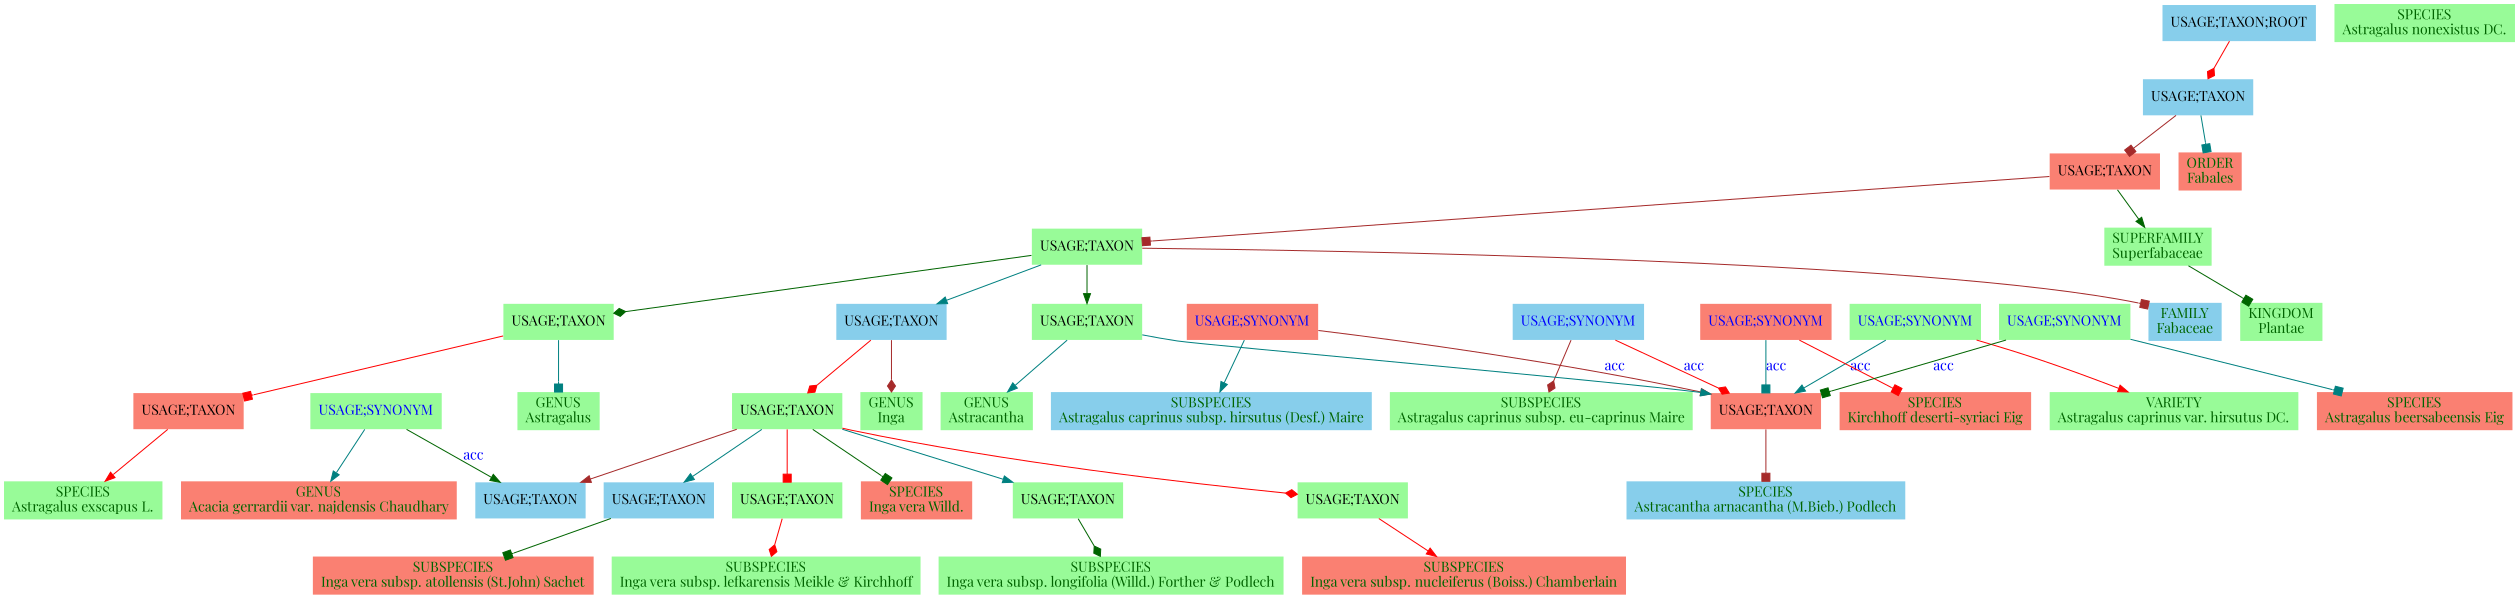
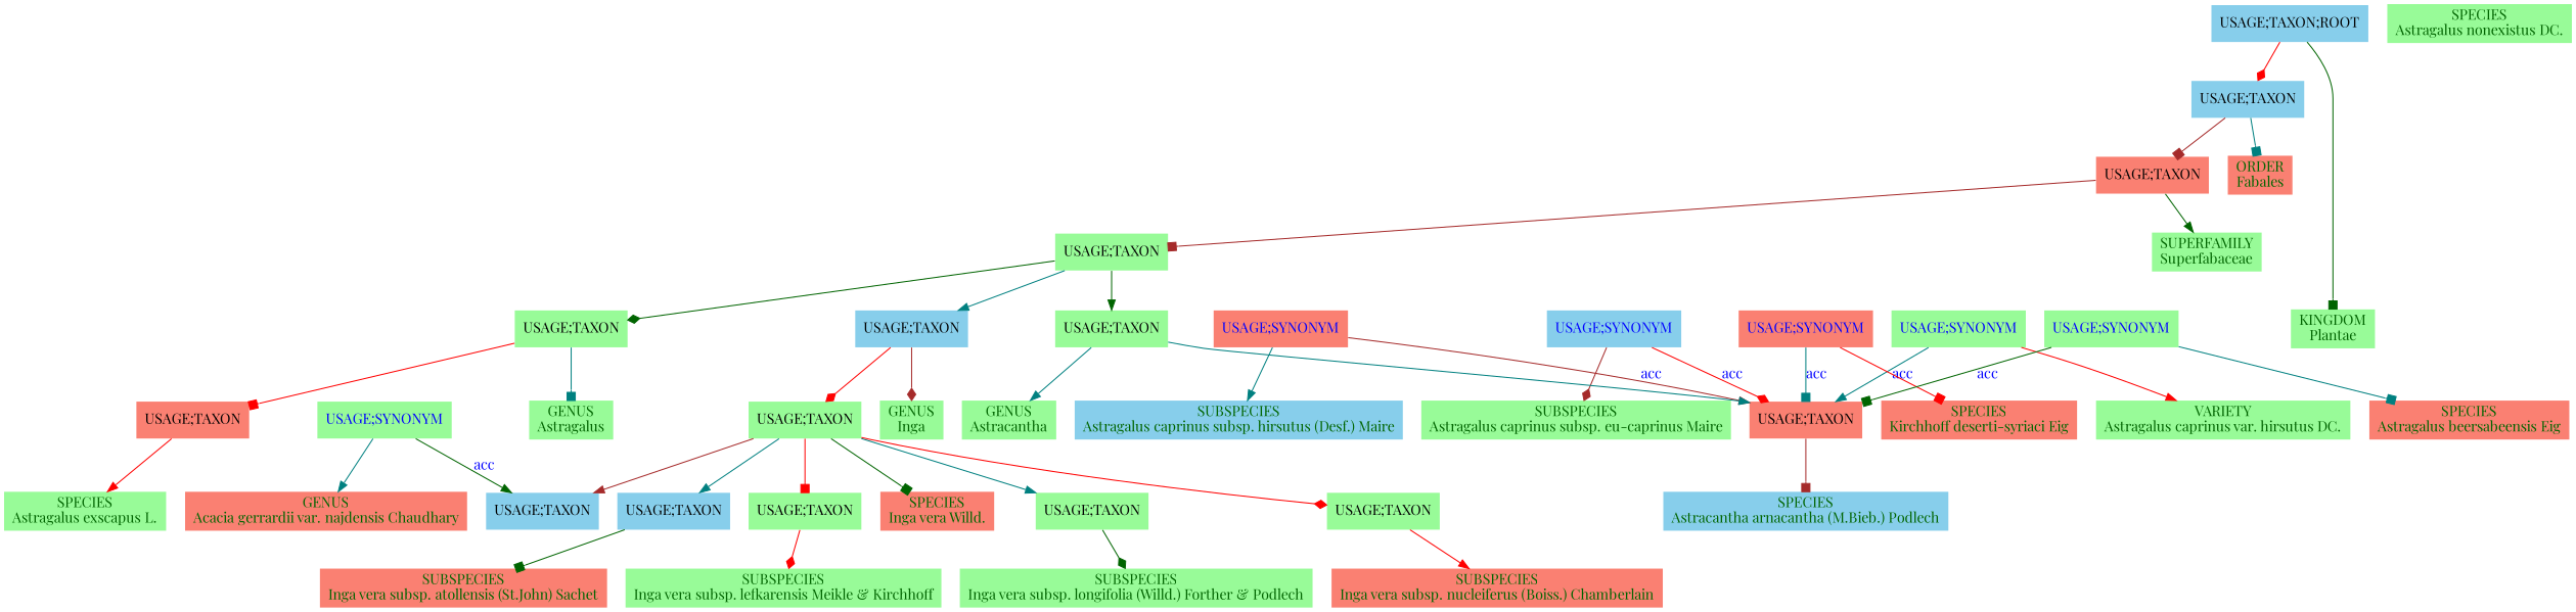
  digraph {
    fontname="Playfair Display"
    node [color=darkorange fillcolor=palegreen fontcolor=darkgreen fontname="Playfair Display" shape=plaintext style=filled]
    edge [arrowhead=normal color=teal fontname="Playfair Display"]
    n1 [fillcolor=salmon label="SPECIES\nInga vera Willd."]
    n2 [label="USAGE;TAXON" fontcolor=""]
    n3 [color=brown fillcolor=skyblue label="USAGE;TAXON" fontcolor=""]
    n4 [color=red label="USAGE;TAXON" fontcolor=""]
    n5 [label="USAGE;TAXON" fontcolor=""]
    n6 [color=brown fillcolor=skyblue label="USAGE;TAXON" fontcolor=""]
    n7 [color=brown label="USAGE;TAXON" fontcolor=""]
    n8 [color=red label="SUBSPECIES\nInga vera subsp. longifolia (Willd.) Forther & Podlech"]
    n9 [color=red fillcolor=salmon label="SUBSPECIES\nInga vera subsp. nucleiferus (Boiss.) Chamberlain"]
    n10 [color=red fillcolor=salmon label="SUBSPECIES\nInga vera subsp. atollensis (St.John) Sachet"]
    n11 [color=brown label="SUBSPECIES\nInga vera subsp. lefkarensis Meikle & Kirchhoff"]
    n12 [fillcolor=skyblue label="SPECIES\nAstracantha arnacantha (M.Bieb.) Podlech"]
    n13 [fillcolor=salmon label="USAGE;TAXON" fontcolor=""]
    n14 [color=red label="SPECIES\nAstragalus exscapus L."]
    n15 [fillcolor=salmon label="USAGE;TAXON" fontcolor=""]
    n16 [fillcolor=salmon label="GENUS\nAcacia gerrardii var. najdensis Chaudhary"]
    n17 [color=brown fontcolor=blue label="USAGE;SYNONYM"]
    n18 [color=brown fillcolor=skyblue label="SUBSPECIES\nAstragalus caprinus subsp. hirsutus (Desf.) Maire"]
    n19 [fillcolor=salmon fontcolor=blue label="USAGE;SYNONYM"]
    n20 [label="SUBSPECIES\nAstragalus caprinus subsp. eu-caprinus Maire"]
    n21 [fillcolor=skyblue fontcolor=blue label="USAGE;SYNONYM"]
    n22 [label="VARIETY\nAstragalus caprinus var. hirsutus DC."]
    n23 [fontcolor=blue label="USAGE;SYNONYM"]
    n24 [color=brown fillcolor=salmon label="SPECIES\nKirchhoff deserti-syriaci Eig"]
    n25 [color=red fillcolor=salmon fontcolor=blue label="USAGE;SYNONYM"]
    n26 [color=red fillcolor=salmon label="SPECIES\nAstragalus beersabeensis Eig"]
    n27 [color=red fontcolor=blue label="USAGE;SYNONYM"]
    n28 [color=brown label="SPECIES\nAstragalus nonexistus DC."]
    n29 [color=red label="KINGDOM\nPlantae"]
    n30 [color=brown fillcolor=skyblue label="USAGE;TAXON;ROOT" fontcolor=""]
    n31 [color=red fillcolor=skyblue label="USAGE;TAXON" fontcolor=""]
    n32 [color=red fillcolor=salmon label="ORDER\nFabales"]
    n33 [color=brown fillcolor=salmon label="USAGE;TAXON" fontcolor=""]
    n34 [color=brown label="SUPERFAMILY\nSuperfabaceae"]
    n35 [color=red label="USAGE;TAXON" fontcolor=""]
-   n36 [color=red fillcolor=skyblue label="FAMILY\nFabaceae"]
    n37 [label="USAGE;TAXON" fontcolor=""]
    n38 [label="USAGE;TAXON" fontcolor=""]
    n39 [fillcolor=skyblue label="USAGE;TAXON" fontcolor=""]
    n40 [label="GENUS\nAstragalus"]
    n41 [label="GENUS\nAstracantha"]
    n42 [color=brown label="GENUS\nInga"]
    n2 -> n1 [arrowhead=box color=darkgreen]
    n2 -> n3 [color=brown]
    n2 -> n4
    n2 -> n5 [arrowhead=diamond color=red]
    n2 -> n6
    n2 -> n7 [arrowhead=box color=red]
    n4 -> n8 [arrowhead=diamond color=darkgreen]
    n5 -> n9 [color=red]
    n6 -> n10 [arrowhead=box color=darkgreen]
    n7 -> n11 [arrowhead=diamond color=red]
    n13 -> n12 [arrowhead=box color=brown]
    n15 -> n14 [color=red]
    n17 -> n3 [color=darkgreen fontcolor=blue label=acc]
    n17 -> n16
    n19 -> n13 [color=brown fontcolor=blue label=acc]
    n19 -> n18
    n21 -> n13 [arrowhead=diamond color=red fontcolor=blue label=acc]
    n21 -> n20 [arrowhead=diamond color=brown]
    n23 -> n13 [fontcolor=blue label=acc]
    n23 -> n22 [color=red]
    n25 -> n13 [arrowhead=box fontcolor=blue label=acc]
    n25 -> n24 [arrowhead=box color=red]
    n27 -> n13 [arrowhead=box color=darkgreen fontcolor=blue label=acc]
    n27 -> n26 [arrowhead=box]
-   n34 -> n29 [arrowhead=box color=darkgreen]
+   n30 -> n29 [arrowhead=box color=darkgreen]
    n30 -> n31 [arrowhead=diamond color=red]
    n31 -> n32 [arrowhead=box]
    n31 -> n33 [arrowhead=box color=brown]
    n33 -> n34 [color=darkgreen]
    n33 -> n35 [arrowhead=box color=brown]
-   n35 -> n36 [arrowhead=box color=brown]
    n35 -> n37 [arrowhead=diamond color=darkgreen]
    n35 -> n38 [color=darkgreen]
    n35 -> n39
    n37 -> n15 [arrowhead=box color=red]
    n37 -> n40 [arrowhead=box]
    n38 -> n13
    n38 -> n41
    n39 -> n2 [arrowhead=diamond color=red]
    n39 -> n42 [arrowhead=diamond color=brown]
  }
